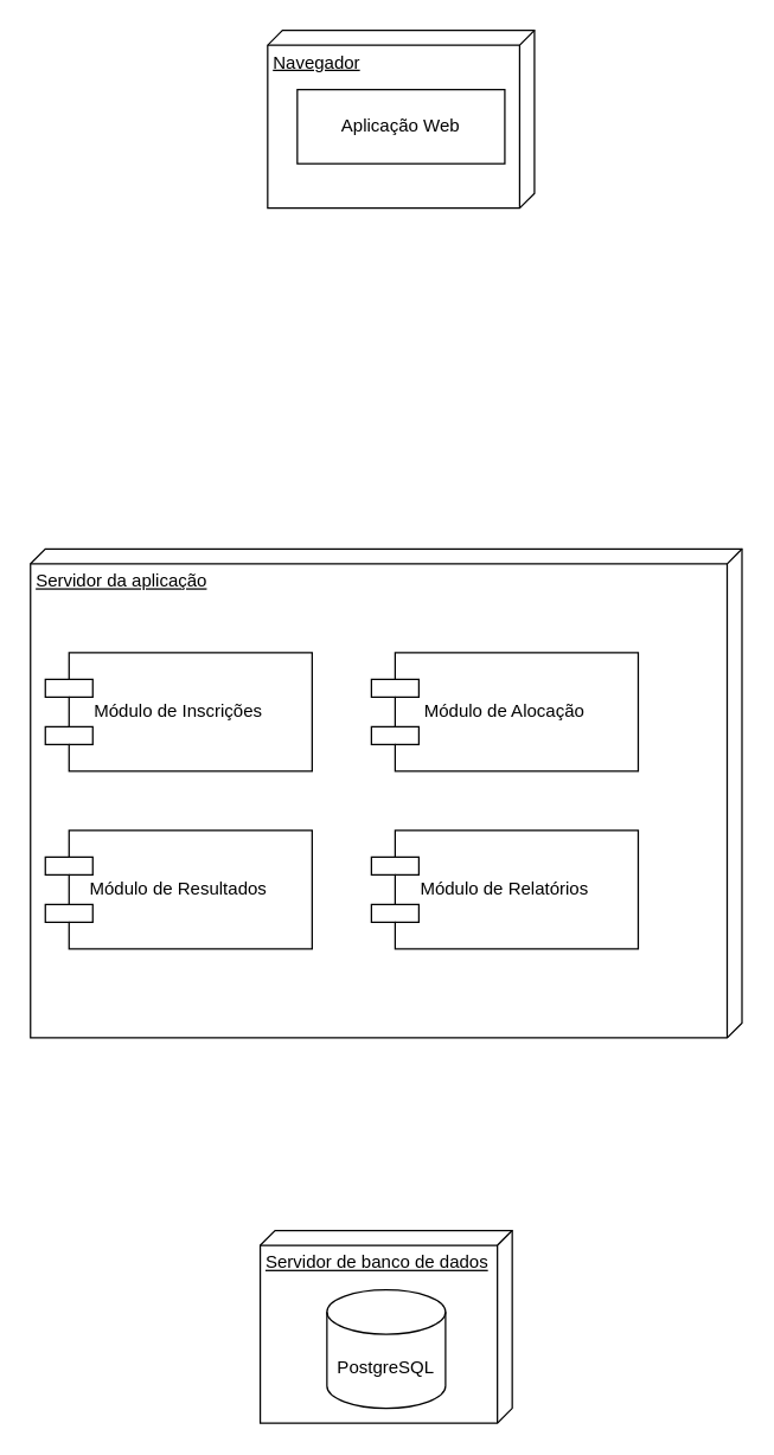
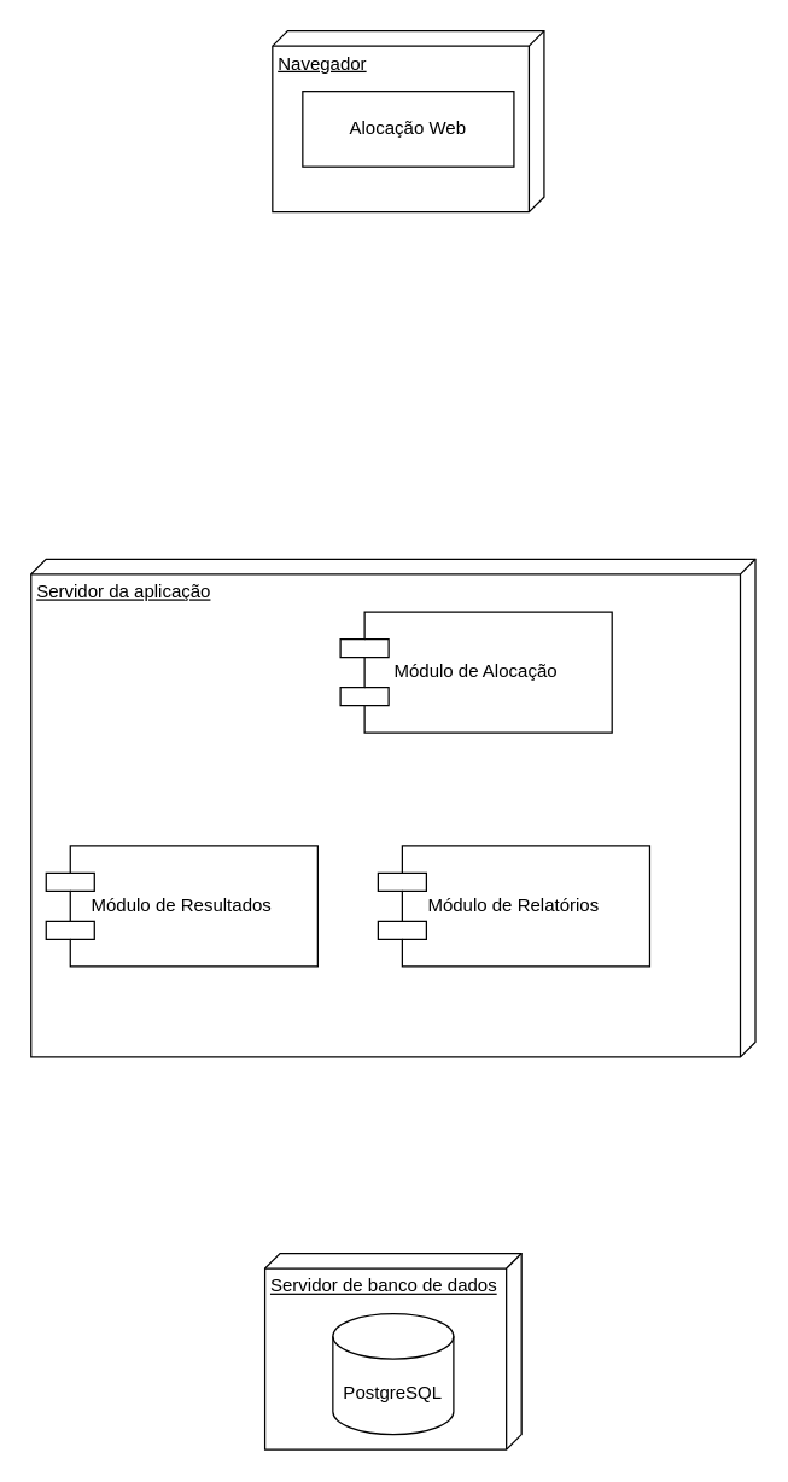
  <mxCell id="0" />
  <mxCell id="1" parent="0" />
  <mxCell id="2" value="Navegador" style="verticalAlign=top;align=left;spacingTop=8;spacingLeft=2;spacingRight=12;shape=cube;size=10;direction=south;fontStyle=4;html=1;whiteSpace=wrap;" vertex="1" parent="1"><mxGeometry x="180" y="20" width="180" height="120" as="geometry" /></mxCell>
- <mxCell id="3" value="Aplicação Web" style="html=1;dropTarget=0;whiteSpace=wrap;" vertex="1" parent="1"><mxGeometry x="200" y="60" width="140" height="50" as="geometry" /></mxCell>
+ <mxCell id="3" value="Alocação Web" style="html=1;dropTarget=0;whiteSpace=wrap;" vertex="1" parent="1"><mxGeometry x="200" y="60" width="140" height="50" as="geometry" /></mxCell>
  <mxCell id="4" value="Servidor da aplicação" style="verticalAlign=top;align=left;spacingTop=8;spacingLeft=2;spacingRight=12;shape=cube;size=10;direction=south;fontStyle=4;html=1;whiteSpace=wrap;" vertex="1" parent="1"><mxGeometry x="20" y="370" width="480" height="330" as="geometry" /></mxCell>
- <mxCell id="5" value="Módulo de Inscrições" style="shape=component;whiteSpace=wrap;align=center;" vertex="1" parent="1"><mxGeometry x="30" y="440" width="180" height="80" as="geometry" /></mxCell>
- <mxCell id="6" value="Módulo de Alocação" style="shape=component;whiteSpace=wrap;align=center;" vertex="1" parent="1"><mxGeometry x="250" y="440" width="180" height="80" as="geometry" /></mxCell>
+ <mxCell id="6" value="Módulo de Alocação" style="shape=component;whiteSpace=wrap;align=center;" vertex="1" parent="1"><mxGeometry x="225" y="405" width="180" height="80" as="geometry" /></mxCell>
  <mxCell id="7" value="Módulo de Resultados" style="shape=component;whiteSpace=wrap;align=center;" vertex="1" parent="1"><mxGeometry x="30" y="560" width="180" height="80" as="geometry" /></mxCell>
  <mxCell id="8" value="Módulo de Relatórios" style="shape=component;whiteSpace=wrap;align=center;" vertex="1" parent="1"><mxGeometry x="250" y="560" width="180" height="80" as="geometry" /></mxCell>
  <mxCell id="9" value="Servidor de banco de dados" style="verticalAlign=top;align=left;spacingTop=8;spacingLeft=2;spacingRight=12;shape=cube;size=10;direction=south;fontStyle=4;html=1;whiteSpace=wrap;" vertex="1" parent="1"><mxGeometry x="175" y="830" width="170" height="130" as="geometry" /></mxCell>
  <mxCell id="10" value="PostgreSQL" style="shape=cylinder3;whiteSpace=wrap;html=1;boundedLbl=1;backgroundOutline=1;size=15;" vertex="1" parent="1"><mxGeometry x="220" y="870" width="80" height="80" as="geometry" /></mxCell>
